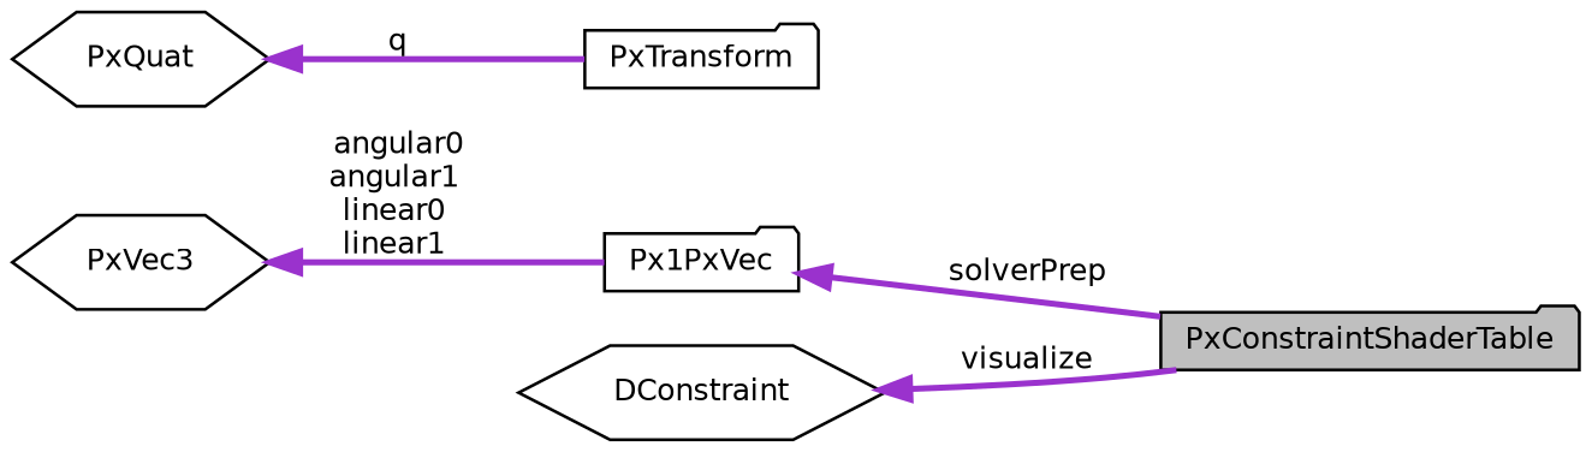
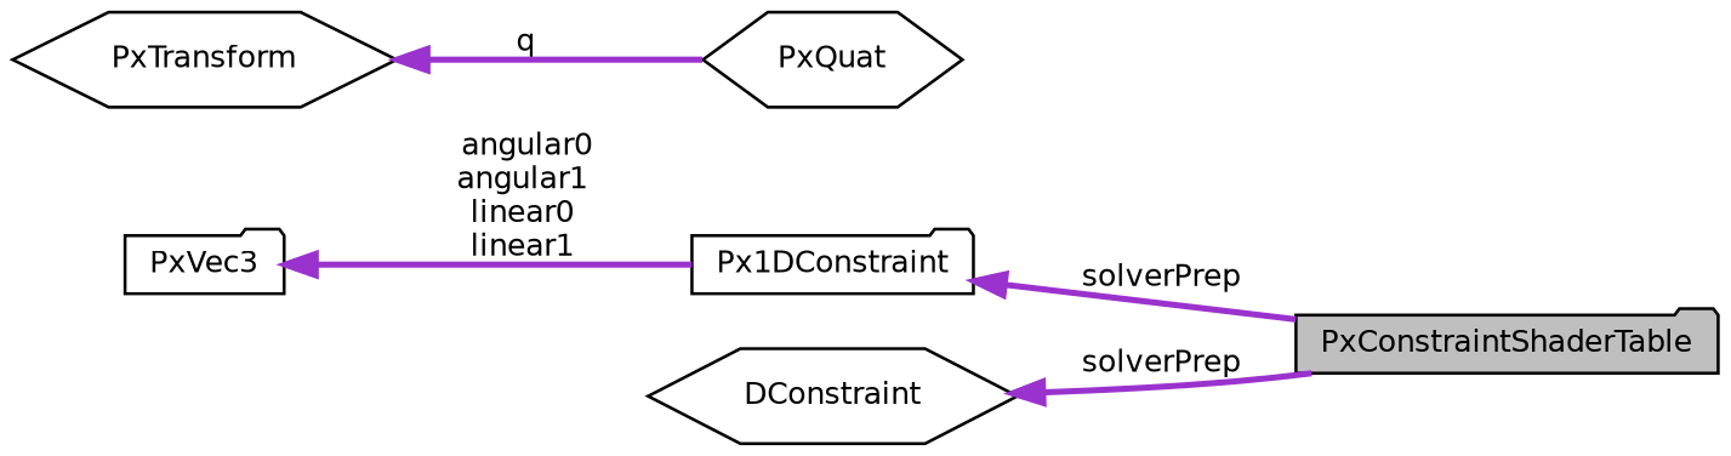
  digraph {
    rankdir=LR
    node [color=black fillcolor=white fontname=Helvetica fontsize=10 shape=folder style=filled]
    edge [color=darkorchid3 dir=back fontname=Helvetica fontsize=10 labelfontname=Helvetica labelfontsize=10 style=bold]
    n1 [fillcolor=grey75 fontcolor=black height=0.2 label=PxConstraintShaderTable width=0.4]
-   n2 [height=0.2 label=Px1PxVec width=0.4]
-   n3 [height=0.2 label=PxVec3 shape=hexagon width=0.4]
-   n4 [height=0.2 label=PxTransform width=0.4]
+   n2 [height=0.2 label=Px1DConstraint width=0.4]
+   n3 [height=0.2 label=PxVec3 width=0.4]
+   n4 [height=0.2 label=PxTransform shape=hexagon width=0.4]
    n5 [height=0.2 label=DConstraint shape=hexagon width=0.4]
    n6 [height=0.2 label=PxQuat shape=hexagon width=0.4]
    n2 -> n1 [label=" solverPrep"]
    n3 -> n2 [label=" angular0\nangular1\nlinear0\nlinear1"]
-   n5 -> n1 [label=" visualize"]
-   n6 -> n4 [label=" q"]
+   n5 -> n1 [label=" solverPrep"]
+   n4 -> n6 [label=" q"]
  }
